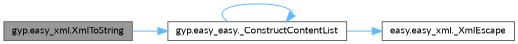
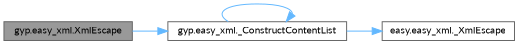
  digraph {
    fontname=Lato
    rankdir=LR
    node [color=grey40 fillcolor=white fontname=Lato fontsize=10 shape=box style=filled]
    edge [color=steelblue1 fontname=Lato fontsize=10 labelfontname=Helvetica labelfontsize=10 style=solid]
-   n1 [color=gray40 fillcolor=grey60 fontcolor=black height=0.2 label="gyp.easy_xml.XmlToString" width=0.4]
-   n2 [height=0.2 label="gyp.easy_easy._ConstructContentList" width=0.4]
+   n1 [color=gray40 fillcolor=grey60 fontcolor=black height=0.2 label="gyp.easy_xml.XmlEscape" width=0.4]
+   n2 [height=0.2 label="gyp.easy_xml._ConstructContentList" width=0.4]
    n3 [height=0.2 label="easy.easy_xml._XmlEscape" width=0.4]
    n1 -> n2
    n2 -> n2
    n2 -> n3
  }
